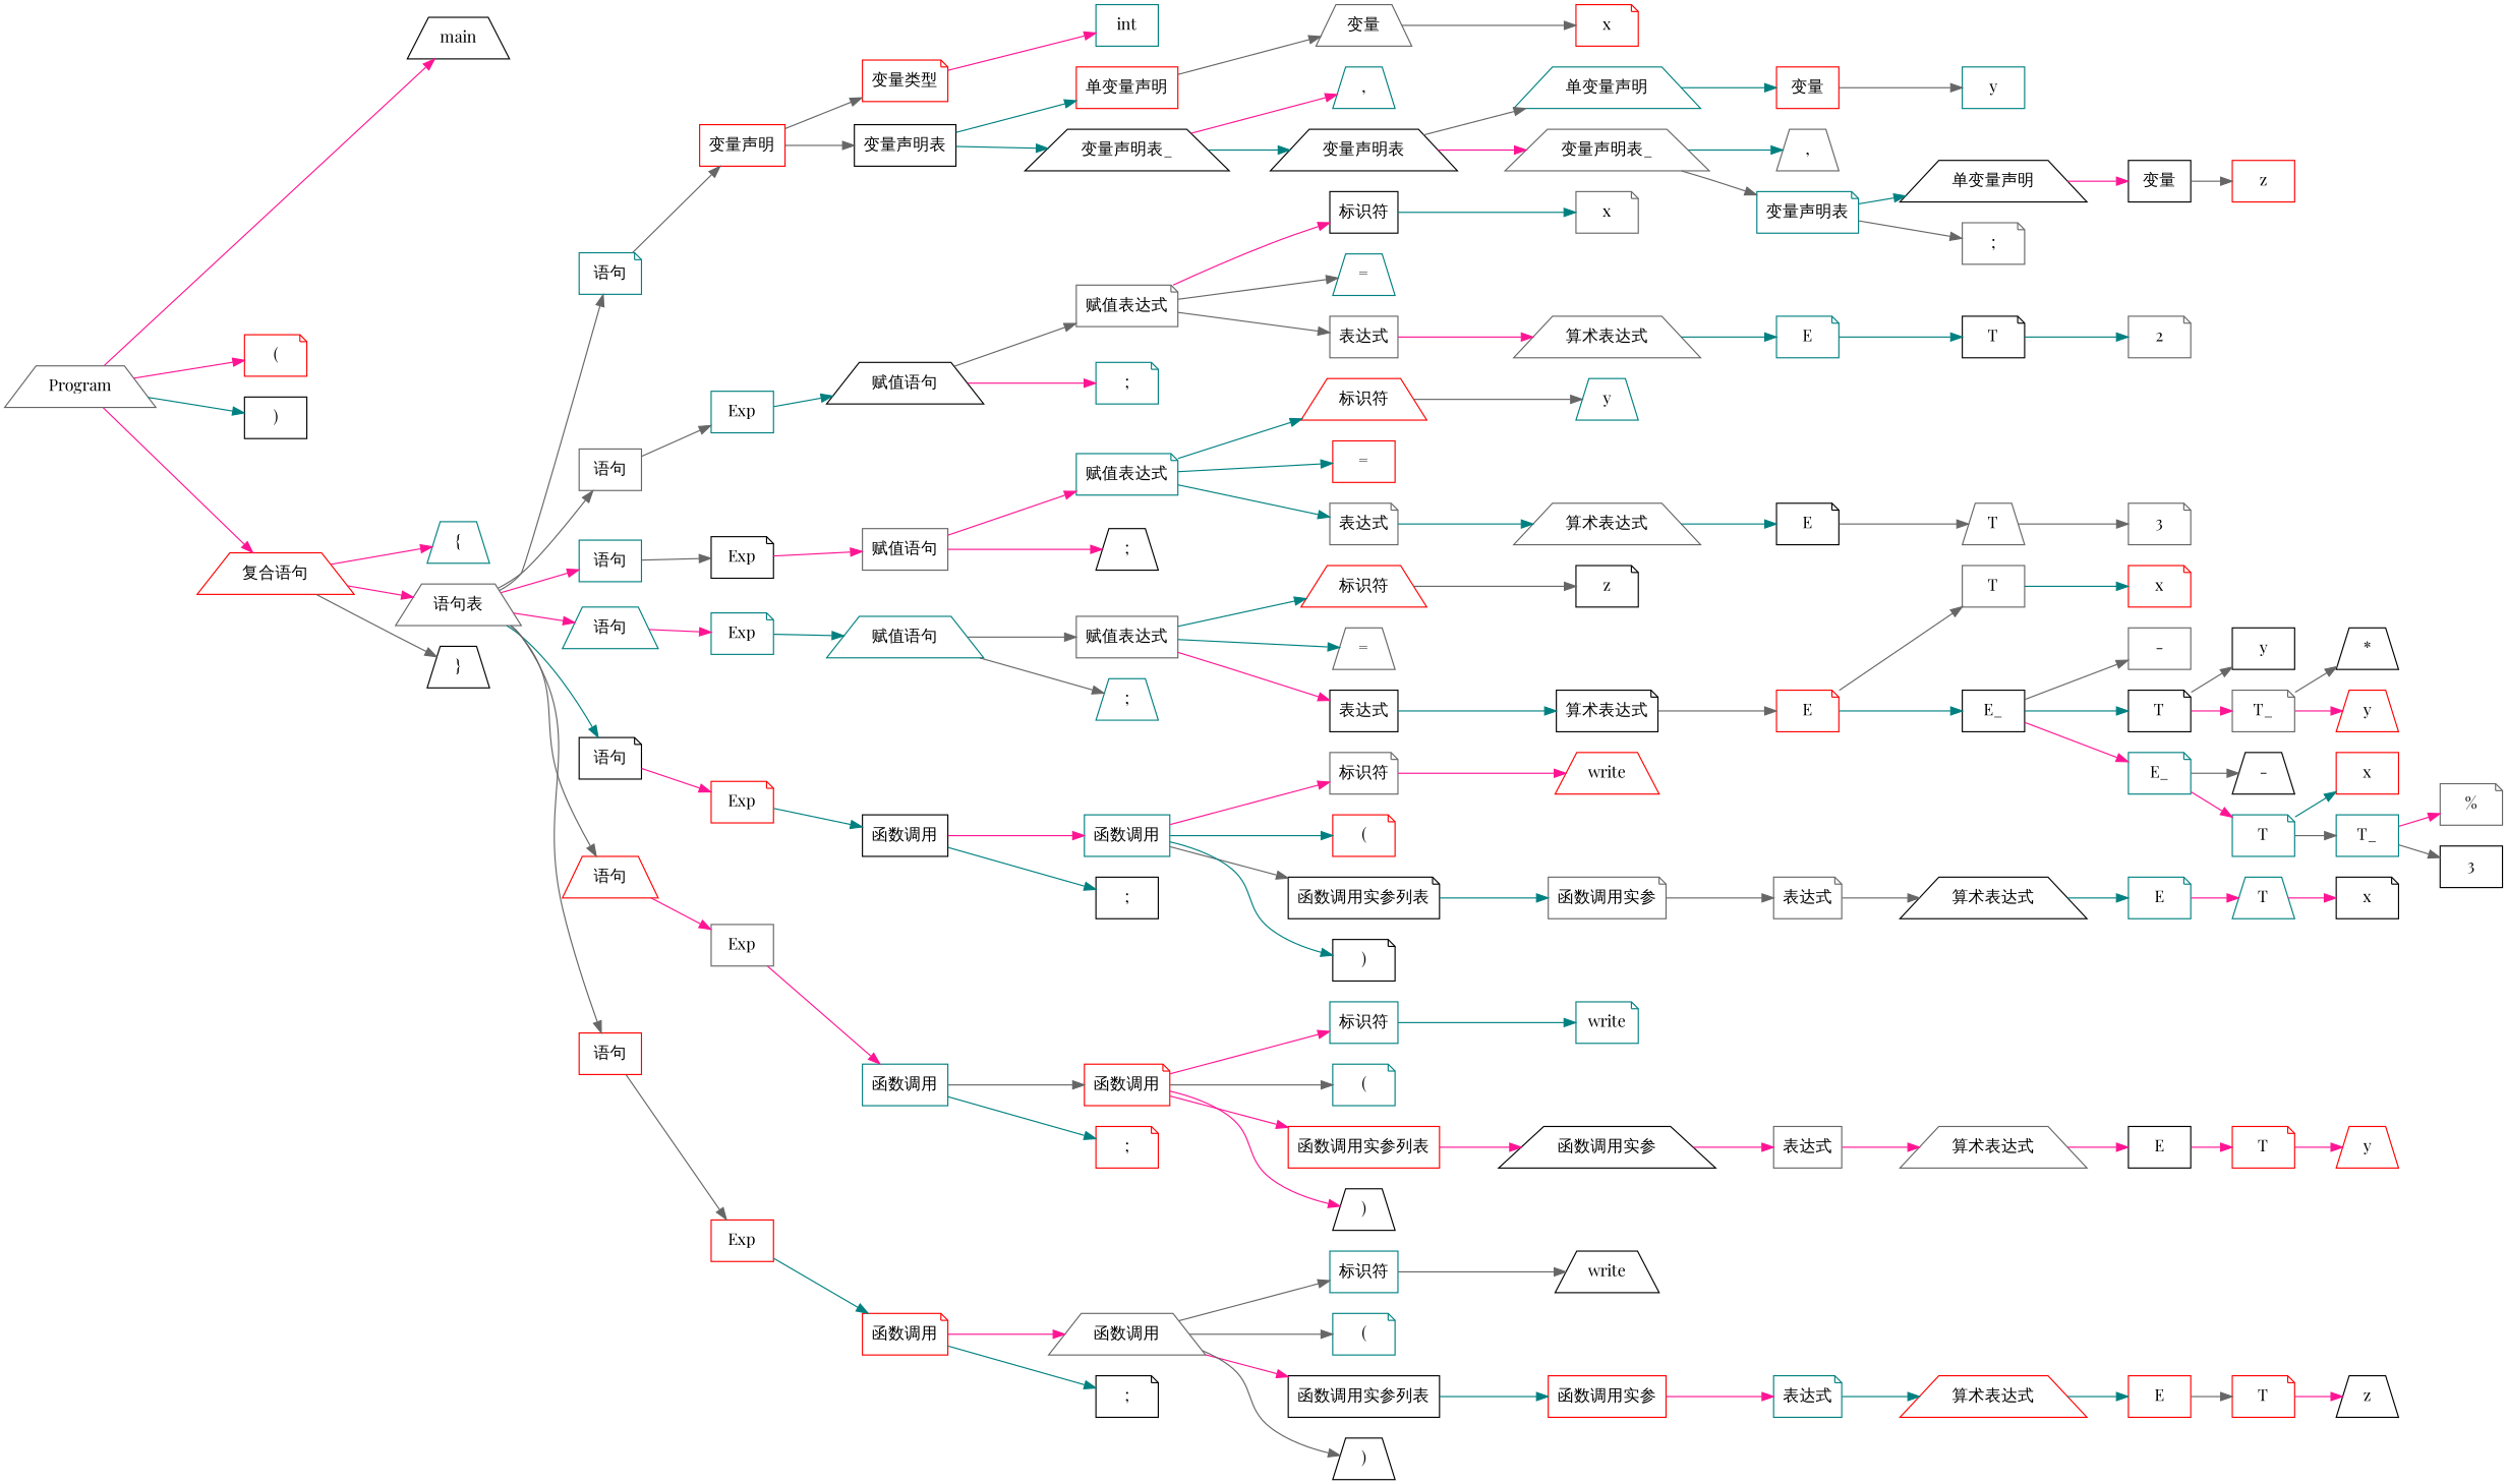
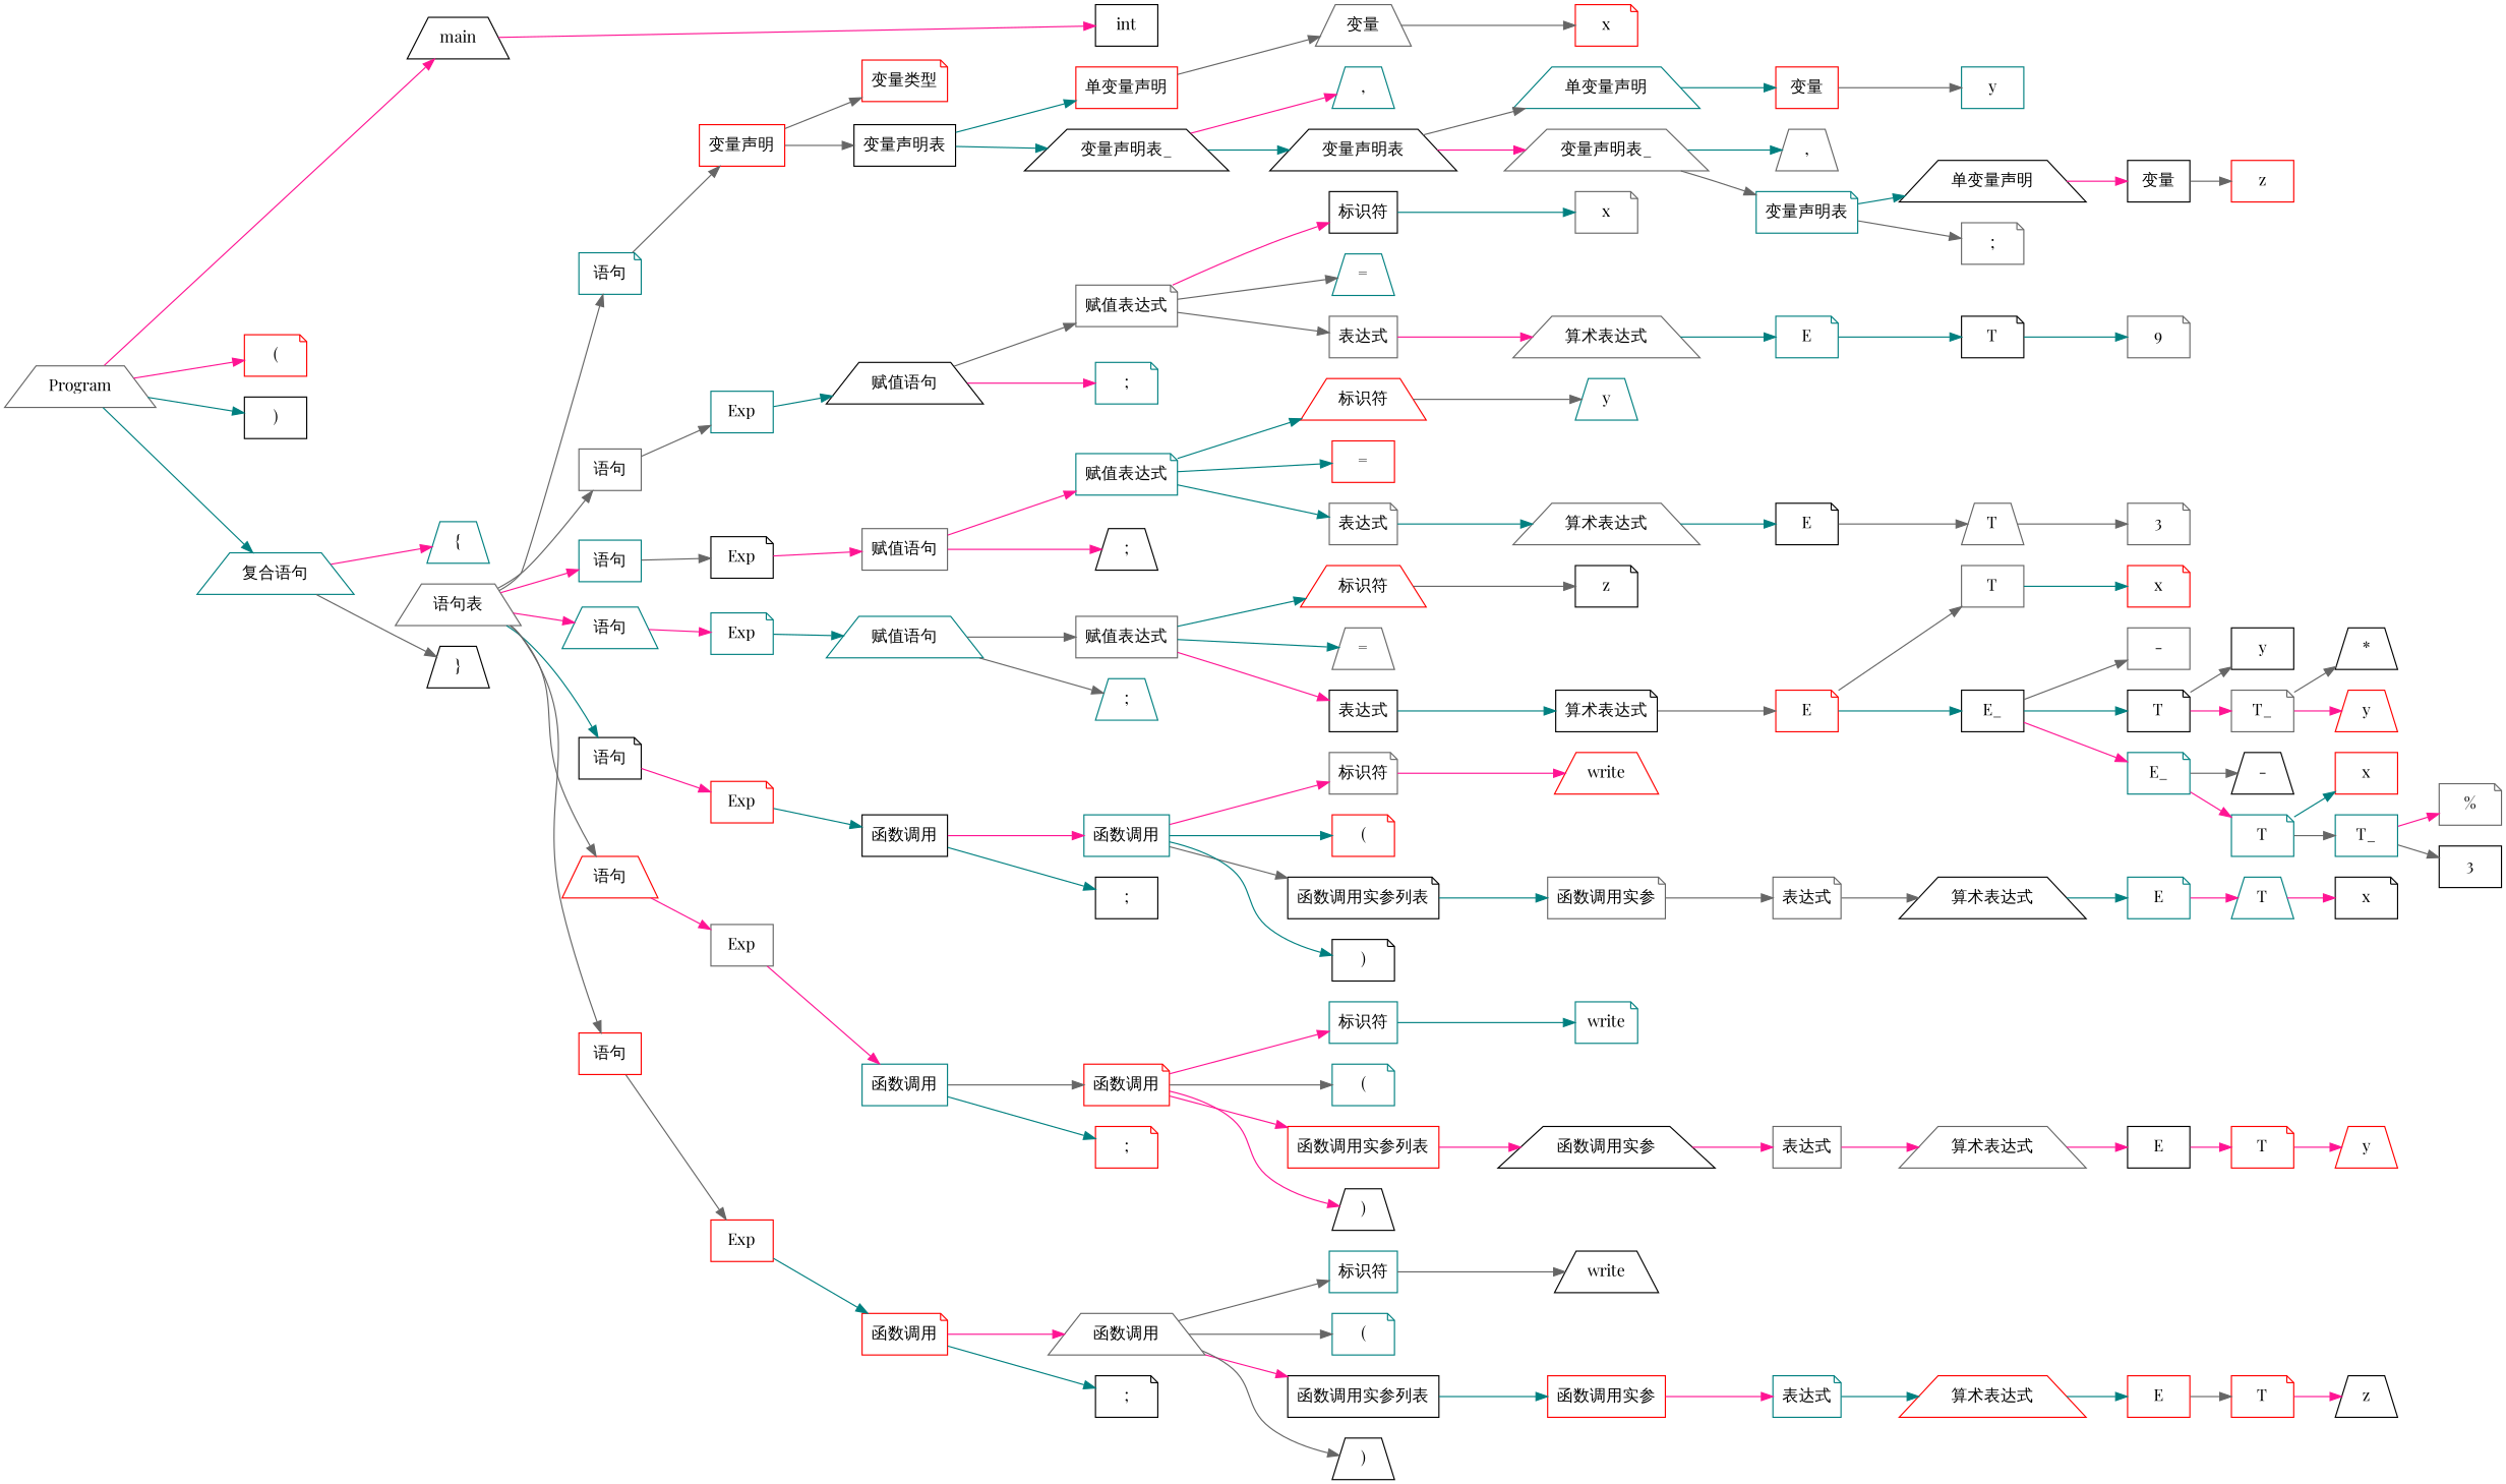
  digraph {
    fontname="Playfair Display"
    rankdir=LR
    node [color=black fontname="Playfair Display" shape=note]
    edge [color=deeppink fontname="Playfair Display"]
    n1 [color=gray40 label=Program shape=trapezium]
    n2 [label=main shape=trapezium]
    n3 [color=red label="("]
    n4 [label=")" shape=box]
-   n5 [color=red label="复合语句" shape=trapezium]
+   n5 [color=teal label="复合语句" shape=trapezium]
    n6 [color=teal label="{" shape=trapezium]
    n7 [color=gray40 label="语句表" shape=trapezium]
    n8 [label="}" shape=trapezium]
    n9 [color=teal label="语句"]
    n10 [color=gray40 label="语句" shape=box]
    n11 [color=teal label="语句" shape=box]
    n12 [color=teal label="语句" shape=trapezium]
    n13 [label="语句"]
    n14 [color=red label="语句" shape=trapezium]
    n15 [color=red label="语句" shape=box]
    n16 [color=red label="变量声明" shape=box]
    n17 [color=teal label=Exp shape=box]
    n18 [label=Exp]
    n19 [color=teal label=Exp]
    n20 [color=red label=Exp]
    n21 [color=gray40 label=Exp shape=box]
    n22 [color=red label=Exp shape=box]
    n23 [color=red label="变量类型"]
    n24 [label="变量声明表" shape=box]
-   n25 [color=teal label=int shape=box]
+   n25 [label=int shape=box]
    n26 [color=red label="单变量声明" shape=box]
    n27 [label="变量声明表_" shape=trapezium]
    n28 [color=gray40 label="变量" shape=trapezium]
    n29 [color=teal label="," shape=trapezium]
    n30 [label="变量声明表" shape=trapezium]
    n31 [color=red label=x]
    n32 [color=teal label="单变量声明" shape=trapezium]
    n33 [color=gray40 label="变量声明表_" shape=trapezium]
    n34 [color=red label="变量" shape=box]
    n35 [color=gray40 label="," shape=trapezium]
    n36 [color=teal label="变量声明表"]
    n37 [color=teal label=y shape=box]
    n38 [label="单变量声明" shape=trapezium]
    n39 [color=gray40 label=";"]
    n40 [label="变量" shape=box]
    n41 [color=red label=z shape=box]
    n42 [label="赋值语句" shape=trapezium]
    n43 [color=gray40 label="赋值表达式"]
    n44 [color=teal label=";"]
    n45 [label="标识符" shape=box]
    n46 [color=teal label="=" shape=trapezium]
    n47 [color=gray40 label="表达式" shape=box]
    n48 [color=gray40 label=x]
    n49 [color=gray40 label="算术表达式" shape=trapezium]
    n50 [color=teal label=E]
    n51 [label=T]
-   n52 [color=gray40 label=2]
+   n52 [color=gray40 label=9]
    n53 [color=gray40 label="赋值语句" shape=box]
    n54 [color=teal label="赋值表达式"]
    n55 [label=";" shape=trapezium]
    n56 [color=red label="标识符" shape=trapezium]
    n57 [color=red label="=" shape=box]
    n58 [color=gray40 label="表达式"]
    n59 [color=teal label=y shape=trapezium]
    n60 [color=gray40 label="算术表达式" shape=trapezium]
    n61 [label=E]
    n62 [color=gray40 label=T shape=trapezium]
    n63 [color=gray40 label=3]
    n64 [color=teal label="赋值语句" shape=trapezium]
    n65 [color=gray40 label="赋值表达式" shape=box]
    n66 [color=teal label=";" shape=trapezium]
    n67 [color=red label="标识符" shape=trapezium]
    n68 [color=gray40 label="=" shape=trapezium]
    n69 [label="表达式" shape=box]
    n70 [label=z]
    n71 [label="算术表达式"]
    n72 [color=red label=E]
    n73 [color=gray40 label=T shape=box]
    n74 [label=E_ shape=box]
    n75 [color=red label=x]
    n76 [color=gray40 label="-" shape=box]
    n77 [label=T]
    n78 [color=teal label=E_]
    n79 [label=y shape=box]
    n80 [color=gray40 label=T_]
    n81 [label="-" shape=trapezium]
    n82 [color=teal label=T]
    n83 [label="*" shape=trapezium]
    n84 [color=red label=y shape=trapezium]
    n85 [color=red label=x shape=box]
    n86 [color=teal label=T_ shape=box]
    n87 [color=gray40 label="%"]
    n88 [label=3 shape=box]
    n89 [label="函数调用" shape=box]
    n90 [color=teal label="函数调用" shape=box]
    n91 [label=";" shape=box]
    n92 [color=gray40 label="标识符"]
    n93 [color=red label="("]
    n94 [label="函数调用实参列表"]
    n95 [label=")"]
    n96 [color=red label=write shape=trapezium]
    n97 [color=gray40 label="函数调用实参"]
    n98 [color=gray40 label="表达式"]
    n99 [label="算术表达式" shape=trapezium]
    n100 [color=teal label=E]
    n101 [color=teal label=T shape=trapezium]
    n102 [label=x]
    n103 [color=teal label="函数调用" shape=box]
    n104 [color=red label="函数调用"]
    n105 [color=red label=";"]
    n106 [color=teal label="标识符" shape=box]
    n107 [color=teal label="("]
    n108 [color=red label="函数调用实参列表" shape=box]
    n109 [label=")" shape=trapezium]
    n110 [color=teal label=write]
    n111 [label="函数调用实参" shape=trapezium]
    n112 [color=gray40 label="表达式" shape=box]
    n113 [color=gray40 label="算术表达式" shape=trapezium]
    n114 [label=E shape=box]
    n115 [color=red label=T]
    n116 [color=red label=y shape=trapezium]
    n117 [color=red label="函数调用"]
    n118 [color=gray40 label="函数调用" shape=trapezium]
    n119 [label=";"]
    n120 [color=teal label="标识符" shape=box]
    n121 [color=teal label="("]
    n122 [label="函数调用实参列表" shape=box]
    n123 [label=")" shape=trapezium]
    n124 [label=write shape=trapezium]
    n125 [color=red label="函数调用实参" shape=box]
    n126 [color=teal label="表达式"]
    n127 [color=red label="算术表达式" shape=trapezium]
    n128 [color=red label=E shape=box]
    n129 [color=red label=T]
    n130 [label=z shape=trapezium]
    n1 -> n2
    n1 -> n3
    n1 -> n4 [color=teal]
-   n1 -> n5
+   n1 -> n5 [color=teal]
    n5 -> n6
-   n5 -> n7
    n5 -> n8 [color=gray40]
    n7 -> n9 [color=gray40]
    n7 -> n10 [color=gray40]
    n7 -> n11
    n7 -> n12
    n7 -> n13 [color=teal]
    n7 -> n14 [color=gray40]
    n7 -> n15 [color=gray40]
    n9 -> n16 [color=gray40]
    n10 -> n17 [color=gray40]
    n11 -> n18 [color=gray40]
    n12 -> n19
    n13 -> n20
    n14 -> n21
    n15 -> n22 [color=gray40]
    n16 -> n23 [color=gray40]
    n16 -> n24 [color=gray40]
    n17 -> n42 [color=teal]
    n18 -> n53
    n19 -> n64 [color=teal]
    n20 -> n89 [color=teal]
    n21 -> n103
    n22 -> n117 [color=teal]
-   n23 -> n25
+   n2 -> n25
    n24 -> n26 [color=teal]
    n24 -> n27 [color=teal]
    n26 -> n28 [color=gray40]
    n27 -> n29
    n27 -> n30 [color=teal]
    n28 -> n31 [color=gray40]
    n30 -> n32 [color=gray40]
    n30 -> n33
    n32 -> n34 [color=teal]
    n33 -> n35 [color=teal]
    n33 -> n36 [color=gray40]
    n34 -> n37 [color=gray40]
    n36 -> n38 [color=teal]
    n36 -> n39 [color=gray40]
    n38 -> n40
    n40 -> n41 [color=gray40]
    n42 -> n43 [color=gray40]
    n42 -> n44
    n43 -> n45
    n43 -> n46 [color=gray40]
    n43 -> n47 [color=gray40]
    n45 -> n48 [color=teal]
    n47 -> n49
    n49 -> n50 [color=teal]
    n50 -> n51 [color=teal]
    n51 -> n52 [color=teal]
    n53 -> n54
    n53 -> n55
    n54 -> n56 [color=teal]
    n54 -> n57 [color=teal]
    n54 -> n58 [color=teal]
    n56 -> n59 [color=gray40]
    n58 -> n60 [color=teal]
    n60 -> n61 [color=teal]
    n61 -> n62 [color=gray40]
    n62 -> n63 [color=gray40]
    n64 -> n65 [color=gray40]
    n64 -> n66 [color=gray40]
    n65 -> n67 [color=teal]
    n65 -> n68 [color=teal]
    n65 -> n69
    n67 -> n70 [color=gray40]
    n69 -> n71 [color=teal]
    n71 -> n72 [color=gray40]
    n72 -> n73 [color=gray40]
    n72 -> n74 [color=teal]
    n73 -> n75 [color=teal]
    n74 -> n76 [color=gray40]
    n74 -> n77 [color=teal]
    n74 -> n78
    n77 -> n79 [color=gray40]
    n77 -> n80
    n78 -> n81 [color=gray40]
    n78 -> n82
    n80 -> n83 [color=gray40]
    n80 -> n84
    n82 -> n85 [color=teal]
    n82 -> n86 [color=gray40]
    n86 -> n87
    n86 -> n88 [color=gray40]
    n89 -> n90
    n89 -> n91 [color=teal]
    n90 -> n92
    n90 -> n93 [color=teal]
    n90 -> n94 [color=gray40]
    n90 -> n95 [color=teal]
    n92 -> n96
    n94 -> n97 [color=teal]
    n97 -> n98 [color=gray40]
    n98 -> n99 [color=gray40]
    n99 -> n100 [color=teal]
    n100 -> n101
    n101 -> n102
    n103 -> n104 [color=gray40]
    n103 -> n105 [color=teal]
    n104 -> n106
    n104 -> n107 [color=gray40]
    n104 -> n108
    n104 -> n109
    n106 -> n110 [color=teal]
    n108 -> n111
    n111 -> n112
    n112 -> n113
    n113 -> n114
    n114 -> n115
    n115 -> n116
    n117 -> n118
    n117 -> n119 [color=teal]
    n118 -> n120 [color=gray40]
    n118 -> n121 [color=gray40]
    n118 -> n122
    n118 -> n123 [color=gray40]
    n120 -> n124 [color=gray40]
    n122 -> n125 [color=teal]
    n125 -> n126
    n126 -> n127 [color=teal]
    n127 -> n128 [color=teal]
    n128 -> n129 [color=gray40]
    n129 -> n130
  }
